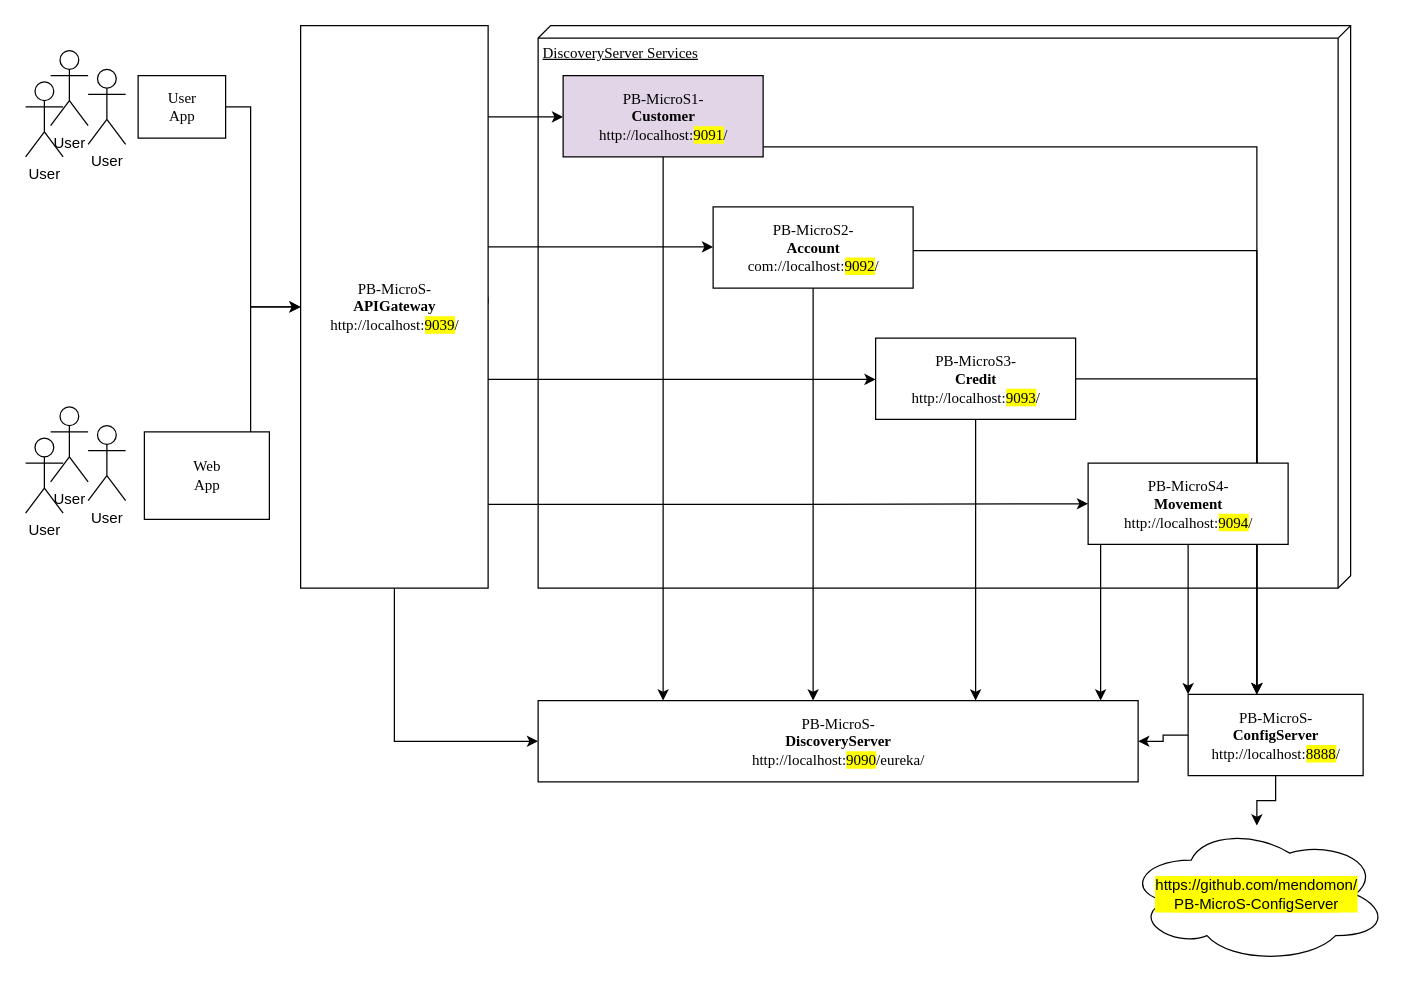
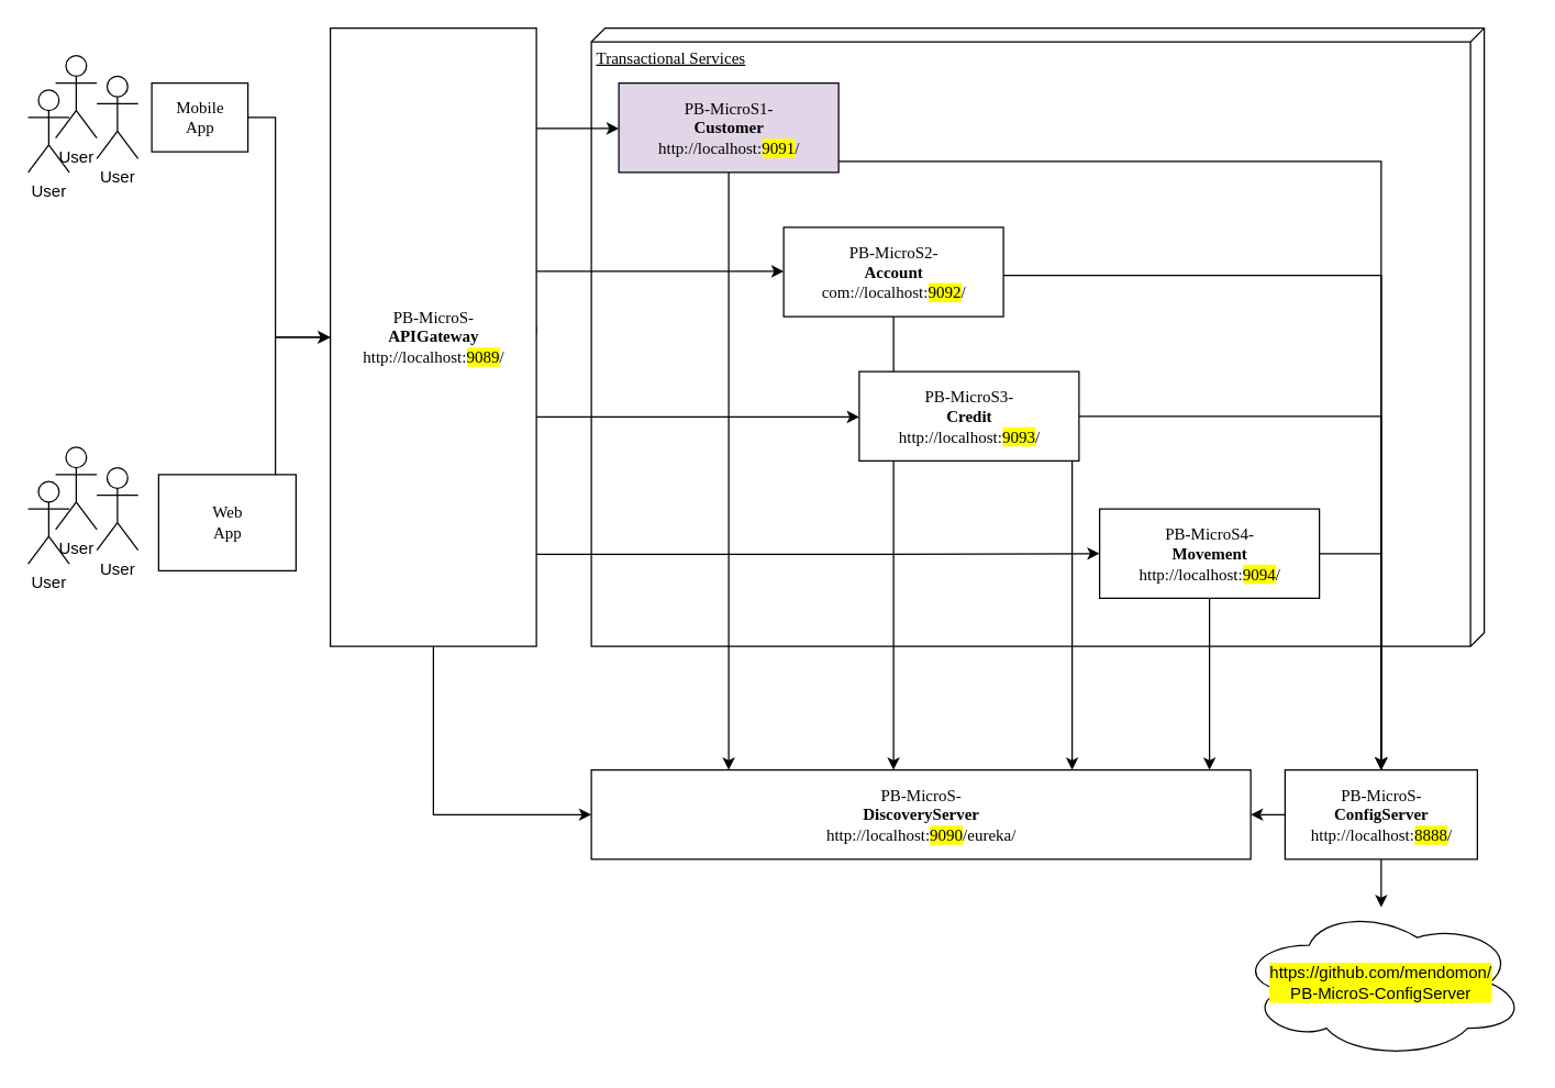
  <mxCell id="0" />
  <mxCell id="1" parent="0" />
- <mxCell id="2" value="DiscoveryServer Services" style="verticalAlign=top;align=left;spacingTop=8;spacingLeft=2;spacingRight=12;shape=cube;size=10;direction=south;fontStyle=4;html=1;rounded=0;shadow=0;comic=0;labelBackgroundColor=none;strokeWidth=1;fontFamily=Verdana;fontSize=12" parent="1" vertex="1"><mxGeometry x="430" y="20" width="650" height="450" as="geometry" /></mxCell>
+ <mxCell id="2" value="Transactional Services" style="verticalAlign=top;align=left;spacingTop=8;spacingLeft=2;spacingRight=12;shape=cube;size=10;direction=south;fontStyle=4;html=1;rounded=0;shadow=0;comic=0;labelBackgroundColor=none;strokeWidth=1;fontFamily=Verdana;fontSize=12" parent="1" vertex="1"><mxGeometry x="430" y="20" width="650" height="450" as="geometry" /></mxCell>
  <mxCell id="3" value="" style="ellipse;whiteSpace=wrap;html=1;rounded=0;shadow=0;comic=0;labelBackgroundColor=none;strokeWidth=1;fontFamily=Verdana;fontSize=12;align=center;" parent="1" vertex="1"><mxGeometry x="370" y="230" width="20" height="20" as="geometry" /></mxCell>
  <mxCell id="4" value="User" style="shape=umlActor;verticalLabelPosition=bottom;verticalAlign=top;html=1;outlineConnect=0;" vertex="1" parent="1"><mxGeometry x="70" y="55" width="30" height="60" as="geometry" /></mxCell>
  <mxCell id="5" style="edgeStyle=orthogonalEdgeStyle;rounded=0;orthogonalLoop=1;jettySize=auto;html=1;" edge="1" parent="1" source="6" target="19"><mxGeometry relative="1" as="geometry"><mxPoint x="250" y="86" as="targetPoint" /><Array as="points"><mxPoint x="200" y="85" /><mxPoint x="200" y="245" /></Array></mxGeometry></mxCell>
- <mxCell id="6" value="User&lt;br&gt;App" style="html=1;rounded=0;shadow=0;comic=0;labelBackgroundColor=none;strokeWidth=1;fontFamily=Verdana;fontSize=12;align=center;" vertex="1" parent="1"><mxGeometry x="110" y="60" width="70" height="50" as="geometry" /></mxCell>
+ <mxCell id="6" value="Mobile&lt;br&gt;App" style="html=1;rounded=0;shadow=0;comic=0;labelBackgroundColor=none;strokeWidth=1;fontFamily=Verdana;fontSize=12;align=center;" vertex="1" parent="1"><mxGeometry x="110" y="60" width="70" height="50" as="geometry" /></mxCell>
  <mxCell id="7" value="User" style="shape=umlActor;verticalLabelPosition=bottom;verticalAlign=top;html=1;outlineConnect=0;" vertex="1" parent="1"><mxGeometry x="40" y="40" width="30" height="60" as="geometry" /></mxCell>
  <mxCell id="8" value="User" style="shape=umlActor;verticalLabelPosition=bottom;verticalAlign=top;html=1;outlineConnect=0;" vertex="1" parent="1"><mxGeometry x="20" y="65" width="30" height="60" as="geometry" /></mxCell>
  <mxCell id="9" style="edgeStyle=orthogonalEdgeStyle;rounded=0;orthogonalLoop=1;jettySize=auto;html=1;" edge="1" parent="1" source="10" target="19"><mxGeometry relative="1" as="geometry"><Array as="points"><mxPoint x="200" y="370" /><mxPoint x="200" y="245" /></Array></mxGeometry></mxCell>
  <mxCell id="10" value="Web&lt;br&gt;App" style="html=1;rounded=0;shadow=0;comic=0;labelBackgroundColor=none;strokeWidth=1;fontFamily=Verdana;fontSize=12;align=center;" vertex="1" parent="1"><mxGeometry x="115" y="345" width="100" height="70" as="geometry" /></mxCell>
  <mxCell id="11" value="User" style="shape=umlActor;verticalLabelPosition=bottom;verticalAlign=top;html=1;outlineConnect=0;" vertex="1" parent="1"><mxGeometry x="70" y="340" width="30" height="60" as="geometry" /></mxCell>
  <mxCell id="12" value="User" style="shape=umlActor;verticalLabelPosition=bottom;verticalAlign=top;html=1;outlineConnect=0;" vertex="1" parent="1"><mxGeometry x="40" y="325" width="30" height="60" as="geometry" /></mxCell>
  <mxCell id="13" value="User" style="shape=umlActor;verticalLabelPosition=bottom;verticalAlign=top;html=1;outlineConnect=0;" vertex="1" parent="1"><mxGeometry x="20" y="350" width="30" height="60" as="geometry" /></mxCell>
  <mxCell id="14" style="edgeStyle=orthogonalEdgeStyle;rounded=0;orthogonalLoop=1;jettySize=auto;html=1;" edge="1" parent="1" source="19" target="26"><mxGeometry relative="1" as="geometry"><Array as="points"><mxPoint x="430" y="93" /><mxPoint x="430" y="93" /></Array></mxGeometry></mxCell>
  <mxCell id="15" style="edgeStyle=orthogonalEdgeStyle;rounded=0;orthogonalLoop=1;jettySize=auto;html=1;" edge="1" parent="1" source="19" target="29"><mxGeometry relative="1" as="geometry"><Array as="points"><mxPoint x="470" y="197" /><mxPoint x="470" y="197" /></Array></mxGeometry></mxCell>
  <mxCell id="16" style="edgeStyle=orthogonalEdgeStyle;rounded=0;orthogonalLoop=1;jettySize=auto;html=1;" edge="1" parent="1" source="19" target="32"><mxGeometry relative="1" as="geometry"><Array as="points"><mxPoint x="550" y="303" /><mxPoint x="550" y="303" /></Array></mxGeometry></mxCell>
  <mxCell id="17" style="edgeStyle=orthogonalEdgeStyle;rounded=0;orthogonalLoop=1;jettySize=auto;html=1;entryX=0;entryY=0.5;entryDx=0;entryDy=0;" edge="1" parent="1" source="19" target="35"><mxGeometry relative="1" as="geometry"><Array as="points"><mxPoint x="640" y="403" /><mxPoint x="640" y="403" /></Array></mxGeometry></mxCell>
  <mxCell id="18" style="edgeStyle=orthogonalEdgeStyle;rounded=0;orthogonalLoop=1;jettySize=auto;html=1;entryX=0;entryY=0.5;entryDx=0;entryDy=0;exitX=0.5;exitY=1;exitDx=0;exitDy=0;" edge="1" parent="1" source="19" target="20"><mxGeometry relative="1" as="geometry" /></mxCell>
- <mxCell id="19" value="PB-MicroS-&lt;br&gt;&lt;b&gt;APIGateway&lt;/b&gt;&lt;br&gt;http://localhost:&lt;span style=&quot;background-color: rgb(255, 255, 0);&quot;&gt;9039&lt;/span&gt;/" style="html=1;rounded=0;shadow=0;comic=0;labelBackgroundColor=none;strokeWidth=1;fontFamily=Verdana;fontSize=12;align=center;" vertex="1" parent="1"><mxGeometry x="240" y="20" width="150" height="450" as="geometry" /></mxCell>
+ <mxCell id="19" value="PB-MicroS-&lt;br&gt;&lt;b&gt;APIGateway&lt;/b&gt;&lt;br&gt;http://localhost:&lt;span style=&quot;background-color: rgb(255, 255, 0);&quot;&gt;9089&lt;/span&gt;/" style="html=1;rounded=0;shadow=0;comic=0;labelBackgroundColor=none;strokeWidth=1;fontFamily=Verdana;fontSize=12;align=center;" vertex="1" parent="1"><mxGeometry x="240" y="20" width="150" height="450" as="geometry" /></mxCell>
  <mxCell id="20" value="PB-MicroS-&lt;br&gt;&lt;b&gt;DiscoveryServer&lt;/b&gt;&lt;br&gt;http://localhost:&lt;span style=&quot;background-color: rgb(255, 255, 0);&quot;&gt;9090&lt;/span&gt;/eureka/" style="html=1;rounded=0;shadow=0;comic=0;labelBackgroundColor=none;strokeWidth=1;fontFamily=Verdana;fontSize=12;align=center;" vertex="1" parent="1"><mxGeometry x="430" y="560" width="480" height="65" as="geometry" /></mxCell>
  <mxCell id="21" style="edgeStyle=orthogonalEdgeStyle;rounded=0;orthogonalLoop=1;jettySize=auto;html=1;" edge="1" parent="1" source="23" target="36"><mxGeometry relative="1" as="geometry" /></mxCell>
  <mxCell id="22" style="edgeStyle=orthogonalEdgeStyle;rounded=0;orthogonalLoop=1;jettySize=auto;html=1;entryX=1;entryY=0.5;entryDx=0;entryDy=0;" edge="1" parent="1" source="23" target="20"><mxGeometry relative="1" as="geometry" /></mxCell>
- <mxCell id="23" value="PB-MicroS-&lt;br&gt;&lt;b&gt;ConfigServer&lt;/b&gt;&lt;br&gt;http://localhost:&lt;span style=&quot;background-color: rgb(255, 255, 0);&quot;&gt;8888&lt;/span&gt;/" style="html=1;rounded=0;shadow=0;comic=0;labelBackgroundColor=none;strokeWidth=1;fontFamily=Verdana;fontSize=12;align=center;" vertex="1" parent="1"><mxGeometry x="950" y="555" width="140" height="65" as="geometry" /></mxCell>
+ <mxCell id="23" value="PB-MicroS-&lt;br&gt;&lt;b&gt;ConfigServer&lt;/b&gt;&lt;br&gt;http://localhost:&lt;span style=&quot;background-color: rgb(255, 255, 0);&quot;&gt;8888&lt;/span&gt;/" style="html=1;rounded=0;shadow=0;comic=0;labelBackgroundColor=none;strokeWidth=1;fontFamily=Verdana;fontSize=12;align=center;" vertex="1" parent="1"><mxGeometry x="935" y="560" width="140" height="65" as="geometry" /></mxCell>
  <mxCell id="24" style="edgeStyle=orthogonalEdgeStyle;rounded=0;orthogonalLoop=1;jettySize=auto;html=1;" edge="1" parent="1" source="26" target="23"><mxGeometry relative="1" as="geometry"><Array as="points"><mxPoint x="1005" y="117" /></Array></mxGeometry></mxCell>
  <mxCell id="25" style="edgeStyle=orthogonalEdgeStyle;rounded=0;orthogonalLoop=1;jettySize=auto;html=1;" edge="1" parent="1" source="26" target="20"><mxGeometry relative="1" as="geometry"><Array as="points"><mxPoint x="530" y="460" /><mxPoint x="530" y="460" /></Array></mxGeometry></mxCell>
  <mxCell id="26" value="PB-MicroS1-&lt;br&gt;&lt;b&gt;Customer&lt;/b&gt;&lt;br&gt;http://localhost:&lt;span style=&quot;background-color: rgb(255, 255, 0);&quot;&gt;9091&lt;/span&gt;/" style="html=1;rounded=0;shadow=0;comic=0;labelBackgroundColor=none;strokeWidth=1;fontFamily=Verdana;fontSize=12;align=center;fillColor=#e1d5e7;" vertex="1" parent="1"><mxGeometry x="450" y="60" width="160" height="65" as="geometry" /></mxCell>
  <mxCell id="27" style="edgeStyle=orthogonalEdgeStyle;rounded=0;orthogonalLoop=1;jettySize=auto;html=1;" edge="1" parent="1" source="29" target="23"><mxGeometry relative="1" as="geometry"><Array as="points"><mxPoint x="1005" y="200" /></Array></mxGeometry></mxCell>
  <mxCell id="28" style="edgeStyle=orthogonalEdgeStyle;rounded=0;orthogonalLoop=1;jettySize=auto;html=1;" edge="1" parent="1" source="29" target="20"><mxGeometry relative="1" as="geometry"><Array as="points"><mxPoint x="650" y="480" /><mxPoint x="650" y="480" /></Array></mxGeometry></mxCell>
  <mxCell id="29" value="PB-MicroS2-&lt;br&gt;&lt;b&gt;Account&lt;/b&gt;&lt;br&gt;com://localhost:&lt;span style=&quot;background-color: rgb(255, 255, 0);&quot;&gt;9092&lt;/span&gt;/" style="html=1;rounded=0;shadow=0;comic=0;labelBackgroundColor=none;strokeWidth=1;fontFamily=Verdana;fontSize=12;align=center;" vertex="1" parent="1"><mxGeometry x="570" y="165" width="160" height="65" as="geometry" /></mxCell>
  <mxCell id="30" style="edgeStyle=orthogonalEdgeStyle;rounded=0;orthogonalLoop=1;jettySize=auto;html=1;" edge="1" parent="1" source="32" target="23"><mxGeometry relative="1" as="geometry"><Array as="points"><mxPoint x="1005" y="303" /></Array></mxGeometry></mxCell>
  <mxCell id="31" style="edgeStyle=orthogonalEdgeStyle;rounded=0;orthogonalLoop=1;jettySize=auto;html=1;" edge="1" parent="1" source="32" target="20"><mxGeometry relative="1" as="geometry"><Array as="points"><mxPoint x="780" y="510" /><mxPoint x="780" y="510" /></Array></mxGeometry></mxCell>
- <mxCell id="32" value="PB-MicroS3-&lt;br&gt;&lt;b&gt;Credit&lt;/b&gt;&lt;br&gt;http://localhost:&lt;span style=&quot;background-color: rgb(255, 255, 0);&quot;&gt;9093&lt;/span&gt;/" style="html=1;rounded=0;shadow=0;comic=0;labelBackgroundColor=none;strokeWidth=1;fontFamily=Verdana;fontSize=12;align=center;" vertex="1" parent="1"><mxGeometry x="700" y="270" width="160" height="65" as="geometry" /></mxCell>
+ <mxCell id="32" value="PB-MicroS3-&lt;br&gt;&lt;b&gt;Credit&lt;/b&gt;&lt;br&gt;http://localhost:&lt;span style=&quot;background-color: rgb(255, 255, 0);&quot;&gt;9093&lt;/span&gt;/" style="html=1;rounded=0;shadow=0;comic=0;labelBackgroundColor=none;strokeWidth=1;fontFamily=Verdana;fontSize=12;align=center;" vertex="1" parent="1"><mxGeometry x="625" y="270" width="160" height="65" as="geometry" /></mxCell>
  <mxCell id="33" style="edgeStyle=orthogonalEdgeStyle;rounded=0;orthogonalLoop=1;jettySize=auto;html=1;" edge="1" parent="1" source="35" target="23"><mxGeometry relative="1" as="geometry"><Array as="points"><mxPoint x="1005" y="403" /></Array></mxGeometry></mxCell>
  <mxCell id="34" style="edgeStyle=orthogonalEdgeStyle;rounded=0;orthogonalLoop=1;jettySize=auto;html=1;" edge="1" parent="1" source="35" target="20"><mxGeometry relative="1" as="geometry"><Array as="points"><mxPoint x="880" y="540" /><mxPoint x="880" y="540" /></Array></mxGeometry></mxCell>
- <mxCell id="35" value="PB-MicroS4-&lt;br&gt;&lt;b&gt;Movement&lt;/b&gt;&lt;br&gt;http://localhost:&lt;span style=&quot;background-color: rgb(255, 255, 0);&quot;&gt;9094&lt;/span&gt;/" style="html=1;rounded=0;shadow=0;comic=0;labelBackgroundColor=none;strokeWidth=1;fontFamily=Verdana;fontSize=12;align=center;" vertex="1" parent="1"><mxGeometry x="870" y="370" width="160" height="65" as="geometry" /></mxCell>
+ <mxCell id="35" value="PB-MicroS4-&lt;br&gt;&lt;b&gt;Movement&lt;/b&gt;&lt;br&gt;http://localhost:&lt;span style=&quot;background-color: rgb(255, 255, 0);&quot;&gt;9094&lt;/span&gt;/" style="html=1;rounded=0;shadow=0;comic=0;labelBackgroundColor=none;strokeWidth=1;fontFamily=Verdana;fontSize=12;align=center;" vertex="1" parent="1"><mxGeometry x="800" y="370" width="160" height="65" as="geometry" /></mxCell>
  <mxCell id="36" value="&lt;span style=&quot;background-color: rgb(255, 255, 0);&quot;&gt;https://github.com/mendomon/&lt;br&gt;PB-MicroS-ConfigServer&lt;/span&gt;" style="ellipse;shape=cloud;whiteSpace=wrap;html=1;labelBackgroundColor=#FFFF00;fillColor=#FFFFFF;" vertex="1" parent="1"><mxGeometry x="900" y="660" width="210" height="110" as="geometry" /></mxCell>
  <mxCell id="37" style="edgeStyle=orthogonalEdgeStyle;rounded=0;orthogonalLoop=1;jettySize=auto;html=1;exitX=0.5;exitY=1;exitDx=0;exitDy=0;" edge="1" parent="1" source="32" target="32"><mxGeometry relative="1" as="geometry" /></mxCell>
